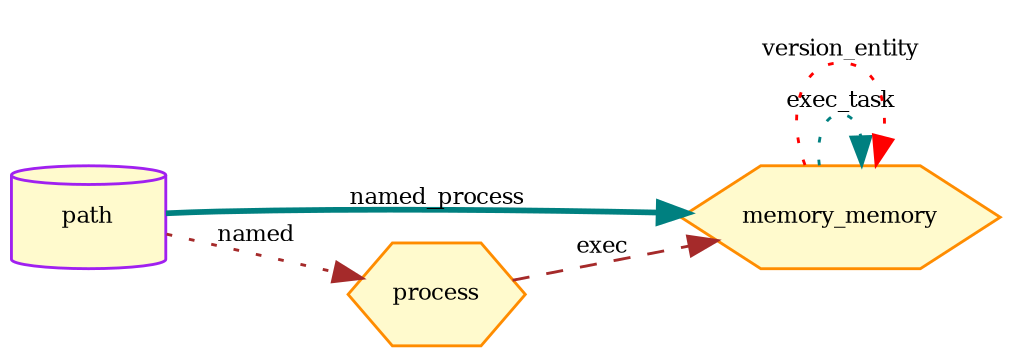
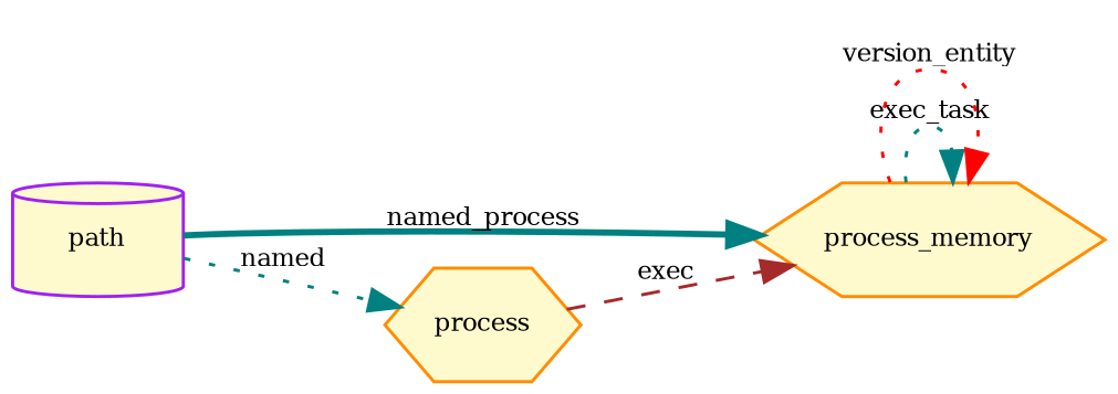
  digraph {
    rankdir=LR
    node [color=darkorange fillcolor="#fffacd" fontsize=8 shape=hexagon style=filled]
    edge [color=teal fontsize=8 style=dotted]
    n1 [color=purple label=path shape=cylinder]
-   n2 [label=memory_memory]
+   n2 [label=process_memory]
    n3 [label=process]
    n1 -> n2 [label=named_process style=bold]
-   n1 -> n3 [color=brown label=named]
+   n1 -> n3 [label=named]
    n2 -> n2 [label=exec_task]
    n2 -> n2 [color=red label=version_entity]
    n3 -> n2 [color=brown label=exec style=dashed]
  }
